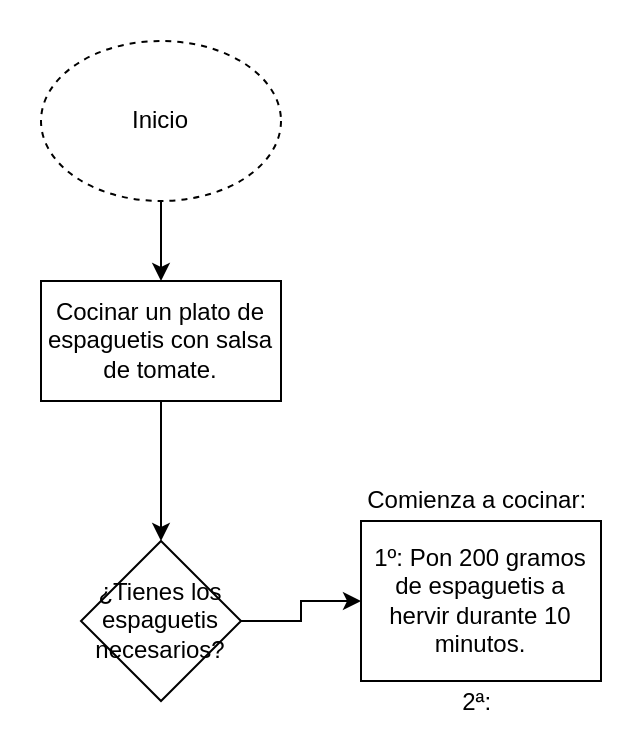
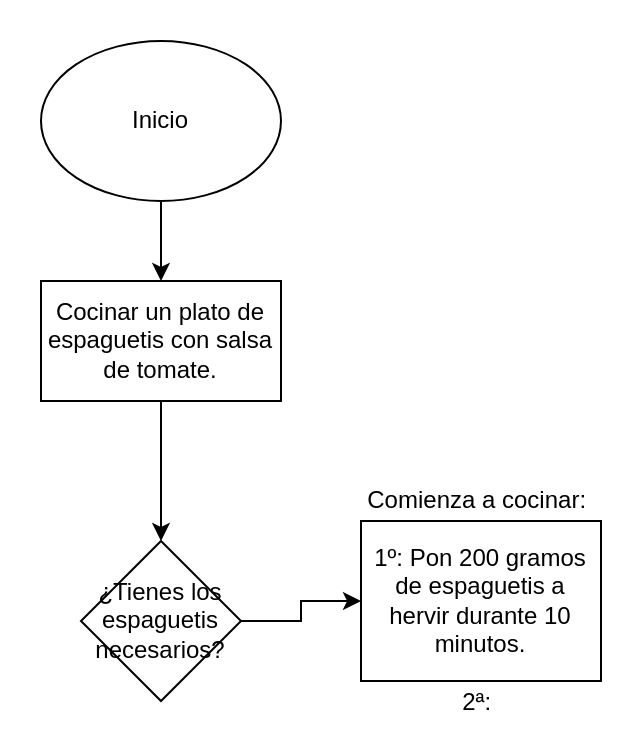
  <mxCell id="0" />
  <mxCell id="1" parent="0" />
  <mxCell id="2" value="" style="edgeStyle=orthogonalEdgeStyle;rounded=0;orthogonalLoop=1;jettySize=auto;html=1;" edge="1" parent="1" source="3" target="5"><mxGeometry relative="1" as="geometry" /></mxCell>
- <mxCell id="3" value="Inicio" style="ellipse;whiteSpace=wrap;html=1;dashed=1;" vertex="1" parent="1"><mxGeometry x="20" y="20" width="120" height="80" as="geometry" /></mxCell>
+ <mxCell id="3" value="Inicio" style="ellipse;whiteSpace=wrap;html=1;" vertex="1" parent="1"><mxGeometry x="20" y="20" width="120" height="80" as="geometry" /></mxCell>
  <mxCell id="4" value="" style="edgeStyle=orthogonalEdgeStyle;rounded=0;orthogonalLoop=1;jettySize=auto;html=1;" edge="1" parent="1" source="5" target="7"><mxGeometry relative="1" as="geometry" /></mxCell>
  <mxCell id="5" value="Cocinar un plato de espaguetis con salsa de tomate." style="whiteSpace=wrap;html=1;" vertex="1" parent="1"><mxGeometry x="20" y="140" width="120" height="60" as="geometry" /></mxCell>
  <mxCell id="6" value="" style="edgeStyle=orthogonalEdgeStyle;rounded=0;orthogonalLoop=1;jettySize=auto;html=1;" edge="1" parent="1" source="7" target="8"><mxGeometry relative="1" as="geometry" /></mxCell>
  <mxCell id="7" value="¿Tienes los espaguetis necesarios?" style="rhombus;whiteSpace=wrap;html=1;" vertex="1" parent="1"><mxGeometry x="40" y="270" width="80" height="80" as="geometry" /></mxCell>
  <mxCell id="8" value="Comienza a cocinar:&amp;nbsp;&lt;br&gt;&lt;br&gt;1º: Pon 200 gramos de espaguetis a hervir durante 10 minutos.&lt;br&gt;&lt;br&gt;2ª:&amp;nbsp;" style="whiteSpace=wrap;html=1;" vertex="1" parent="1"><mxGeometry x="180" y="260" width="120" height="80" as="geometry" /></mxCell>
